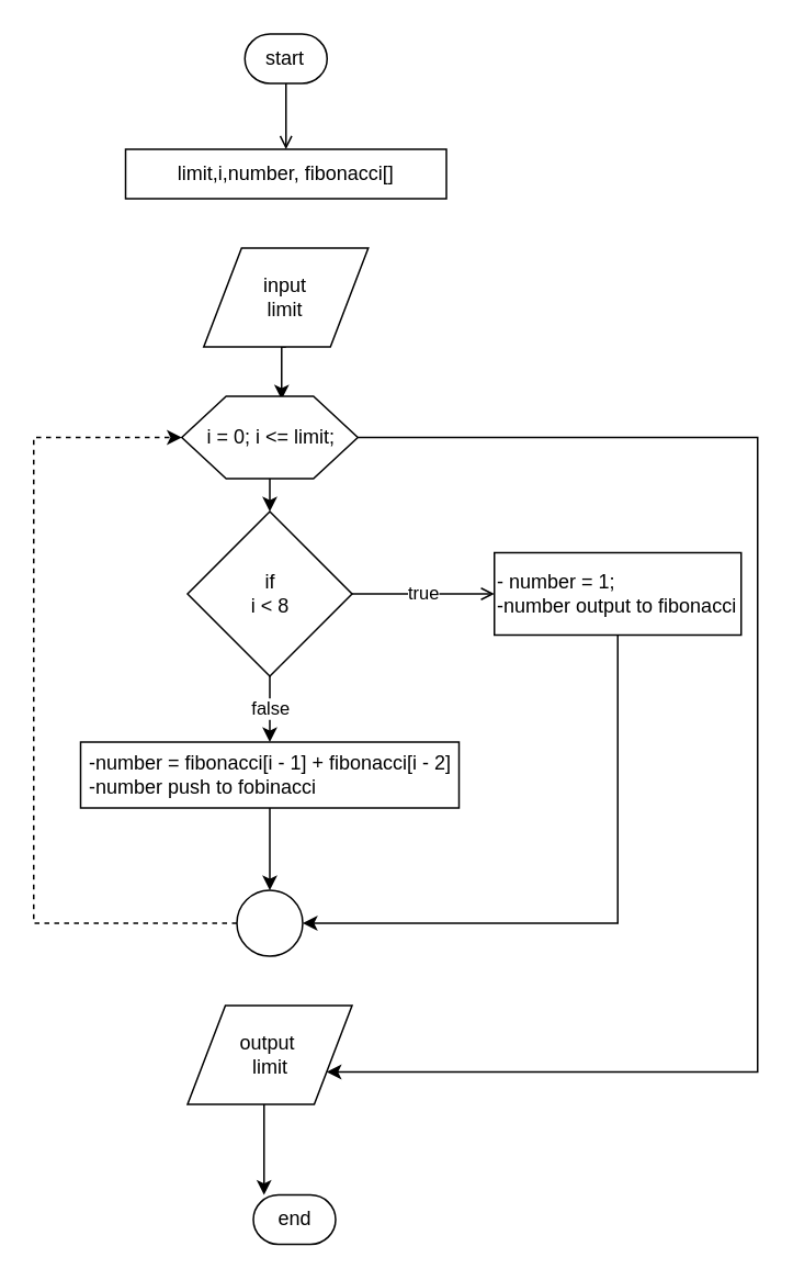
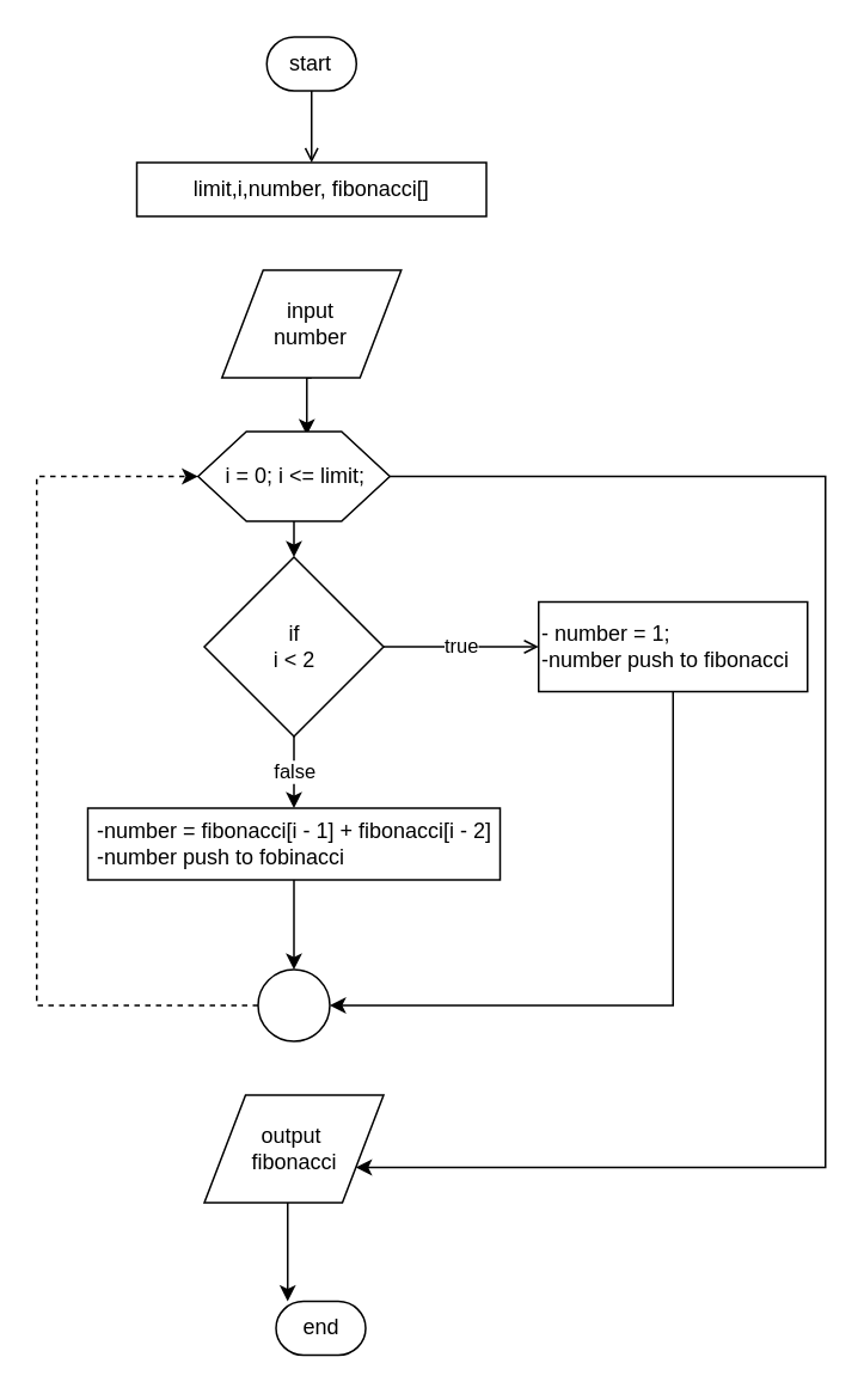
  <mxCell id="0" />
  <mxCell id="1" parent="0" />
  <mxCell id="2" style="edgeStyle=orthogonalEdgeStyle;rounded=0;orthogonalLoop=1;jettySize=auto;html=1;exitX=0.5;exitY=1;exitDx=0;exitDy=0;exitPerimeter=0;entryX=0.5;entryY=0;entryDx=0;entryDy=0;endArrow=open;" edge="1" parent="1" source="3" target="4"><mxGeometry relative="1" as="geometry" /></mxCell>
  <mxCell id="3" value="start" style="strokeWidth=1;html=1;shape=mxgraph.flowchart.terminator;whiteSpace=wrap;" vertex="1" parent="1"><mxGeometry x="148.34" y="20" width="50" height="30" as="geometry" /></mxCell>
  <mxCell id="4" value="limit,i,number, fibonacci[]" style="whiteSpace=wrap;html=1;absoluteArcSize=1;arcSize=0;strokeWidth=1;rounded=0;" vertex="1" parent="1"><mxGeometry x="75.84" y="90" width="195" height="30" as="geometry" /></mxCell>
  <mxCell id="5" style="edgeStyle=orthogonalEdgeStyle;rounded=0;orthogonalLoop=1;jettySize=auto;html=1;exitX=0.5;exitY=1;exitDx=0;exitDy=0;entryX=0.567;entryY=0.04;entryDx=0;entryDy=0;entryPerimeter=0;" edge="1" parent="1" source="6" target="10"><mxGeometry relative="1" as="geometry" /></mxCell>
- <mxCell id="6" value="input &lt;br&gt;limit" style="shape=parallelogram;html=1;strokeWidth=1;perimeter=parallelogramPerimeter;whiteSpace=wrap;rounded=1;arcSize=0;size=0.23;" vertex="1" parent="1"><mxGeometry x="123.34" y="150" width="100" height="60" as="geometry" /></mxCell>
+ <mxCell id="6" value="input &lt;br&gt;number" style="shape=parallelogram;html=1;strokeWidth=1;perimeter=parallelogramPerimeter;whiteSpace=wrap;rounded=1;arcSize=0;size=0.23;" vertex="1" parent="1"><mxGeometry x="123.34" y="150" width="100" height="60" as="geometry" /></mxCell>
  <mxCell id="7" style="edgeStyle=orthogonalEdgeStyle;rounded=0;orthogonalLoop=1;jettySize=auto;html=1;exitX=0.5;exitY=1;exitDx=0;exitDy=0;" edge="1" parent="1" target="8"><mxGeometry relative="1" as="geometry"><mxPoint x="170" y="650" as="sourcePoint" /><Array as="points"><mxPoint x="160" y="650" /></Array></mxGeometry></mxCell>
  <mxCell id="8" value="end" style="strokeWidth=1;html=1;shape=mxgraph.flowchart.terminator;whiteSpace=wrap;" vertex="1" parent="1"><mxGeometry x="153.5" y="725" width="50" height="30" as="geometry" /></mxCell>
  <mxCell id="9" value="" style="group" vertex="1" connectable="0" parent="1"><mxGeometry x="110" y="240" width="107" height="50" as="geometry" /></mxCell>
  <mxCell id="10" value="" style="verticalLabelPosition=bottom;verticalAlign=top;html=1;shape=hexagon;perimeter=hexagonPerimeter2;arcSize=6;size=0.252;strokeWidth=1;" vertex="1" parent="9"><mxGeometry width="107" height="50" as="geometry" /></mxCell>
  <mxCell id="11" value="i = 0; i &amp;lt;= limit;" style="text;html=1;align=center;verticalAlign=middle;resizable=0;points=[];autosize=1;" vertex="1" parent="9"><mxGeometry x="8.5" y="15" width="90" height="20" as="geometry" /></mxCell>
  <mxCell id="12" value="true" style="edgeStyle=orthogonalEdgeStyle;rounded=0;orthogonalLoop=1;jettySize=auto;html=1;exitX=1;exitY=0.5;exitDx=0;exitDy=0;exitPerimeter=0;entryX=0;entryY=0.5;entryDx=0;entryDy=0;endArrow=open;" edge="1" parent="1" source="14" target="16"><mxGeometry relative="1" as="geometry" /></mxCell>
  <mxCell id="13" value="false" style="edgeStyle=orthogonalEdgeStyle;rounded=0;orthogonalLoop=1;jettySize=auto;html=1;exitX=0.5;exitY=1;exitDx=0;exitDy=0;exitPerimeter=0;entryX=0.5;entryY=0;entryDx=0;entryDy=0;" edge="1" parent="1" source="14" target="18"><mxGeometry relative="1" as="geometry" /></mxCell>
- <mxCell id="14" value="if&lt;br&gt;i &amp;lt; 8" style="strokeWidth=1;html=1;shape=mxgraph.flowchart.decision;whiteSpace=wrap;" vertex="1" parent="1"><mxGeometry x="113.5" y="310" width="100" height="100" as="geometry" /></mxCell>
+ <mxCell id="14" value="if&lt;br&gt;i &amp;lt; 2" style="strokeWidth=1;html=1;shape=mxgraph.flowchart.decision;whiteSpace=wrap;" vertex="1" parent="1"><mxGeometry x="113.5" y="310" width="100" height="100" as="geometry" /></mxCell>
  <mxCell id="15" style="edgeStyle=orthogonalEdgeStyle;rounded=0;orthogonalLoop=1;jettySize=auto;html=1;exitX=0.5;exitY=1;exitDx=0;exitDy=0;entryX=1;entryY=0.5;entryDx=0;entryDy=0;entryPerimeter=0;" edge="1" parent="1" source="16" target="20"><mxGeometry relative="1" as="geometry" /></mxCell>
- <mxCell id="16" value="- number = 1;&lt;br&gt;-number output to fibonacci" style="rounded=1;whiteSpace=wrap;html=1;absoluteArcSize=1;arcSize=0;strokeWidth=1;align=left;" vertex="1" parent="1"><mxGeometry x="300" y="335" width="150" height="50" as="geometry" /></mxCell>
+ <mxCell id="16" value="- number = 1;&lt;br&gt;-number push to fibonacci" style="rounded=1;whiteSpace=wrap;html=1;absoluteArcSize=1;arcSize=0;strokeWidth=1;align=left;" vertex="1" parent="1"><mxGeometry x="300" y="335" width="150" height="50" as="geometry" /></mxCell>
  <mxCell id="17" style="edgeStyle=orthogonalEdgeStyle;rounded=0;orthogonalLoop=1;jettySize=auto;html=1;exitX=0.5;exitY=1;exitDx=0;exitDy=0;entryX=0.5;entryY=0;entryDx=0;entryDy=0;entryPerimeter=0;" edge="1" parent="1" source="18" target="20"><mxGeometry relative="1" as="geometry" /></mxCell>
  <mxCell id="18" value="&lt;div style=&quot;text-align: left&quot;&gt;&lt;span&gt;-number = fibonacci[i - 1] + fibonacci[i - 2]&lt;/span&gt;&lt;/div&gt;&lt;div style=&quot;text-align: left&quot;&gt;&lt;span&gt;-number push to fobinacci&lt;/span&gt;&lt;/div&gt;" style="rounded=1;whiteSpace=wrap;html=1;absoluteArcSize=1;arcSize=0;strokeWidth=1;" vertex="1" parent="1"><mxGeometry x="48.5" y="450" width="230" height="40" as="geometry" /></mxCell>
  <mxCell id="19" style="edgeStyle=orthogonalEdgeStyle;rounded=0;orthogonalLoop=1;jettySize=auto;html=1;exitX=0;exitY=0.5;exitDx=0;exitDy=0;exitPerimeter=0;entryX=0;entryY=0.5;entryDx=0;entryDy=0;dashed=1;" edge="1" parent="1" source="20" target="10"><mxGeometry relative="1" as="geometry"><mxPoint x="110" y="410" as="targetPoint" /><Array as="points"><mxPoint x="20" y="560" /><mxPoint x="20" y="265" /></Array></mxGeometry></mxCell>
  <mxCell id="20" value="" style="strokeWidth=1;html=1;shape=mxgraph.flowchart.start_2;whiteSpace=wrap;" vertex="1" parent="1"><mxGeometry x="143.5" y="540" width="40" height="40" as="geometry" /></mxCell>
  <mxCell id="21" style="edgeStyle=orthogonalEdgeStyle;rounded=0;orthogonalLoop=1;jettySize=auto;html=1;exitX=0.5;exitY=1;exitDx=0;exitDy=0;entryX=0.5;entryY=0;entryDx=0;entryDy=0;entryPerimeter=0;" edge="1" parent="1" source="10" target="14"><mxGeometry relative="1" as="geometry" /></mxCell>
- <mxCell id="22" value="output&amp;nbsp;&lt;br&gt;&lt;div&gt;&lt;span&gt;limit&lt;/span&gt;&lt;/div&gt;" style="shape=parallelogram;html=1;strokeWidth=1;perimeter=parallelogramPerimeter;whiteSpace=wrap;rounded=1;arcSize=0;size=0.23;align=center;" vertex="1" parent="1"><mxGeometry x="113.5" y="610" width="100" height="60" as="geometry" /></mxCell>
+ <mxCell id="22" value="output&amp;nbsp;&lt;br&gt;&lt;div&gt;&lt;span&gt;fibonacci&lt;/span&gt;&lt;/div&gt;" style="shape=parallelogram;html=1;strokeWidth=1;perimeter=parallelogramPerimeter;whiteSpace=wrap;rounded=1;arcSize=0;size=0.23;align=center;" vertex="1" parent="1"><mxGeometry x="113.5" y="610" width="100" height="60" as="geometry" /></mxCell>
  <mxCell id="23" style="edgeStyle=orthogonalEdgeStyle;rounded=0;orthogonalLoop=1;jettySize=auto;html=1;exitX=1;exitY=0.5;exitDx=0;exitDy=0;entryX=1;entryY=0.75;entryDx=0;entryDy=0;" edge="1" parent="1" source="10" target="22"><mxGeometry relative="1" as="geometry"><Array as="points"><mxPoint x="460" y="265" /><mxPoint x="460" y="650" /></Array></mxGeometry></mxCell>
